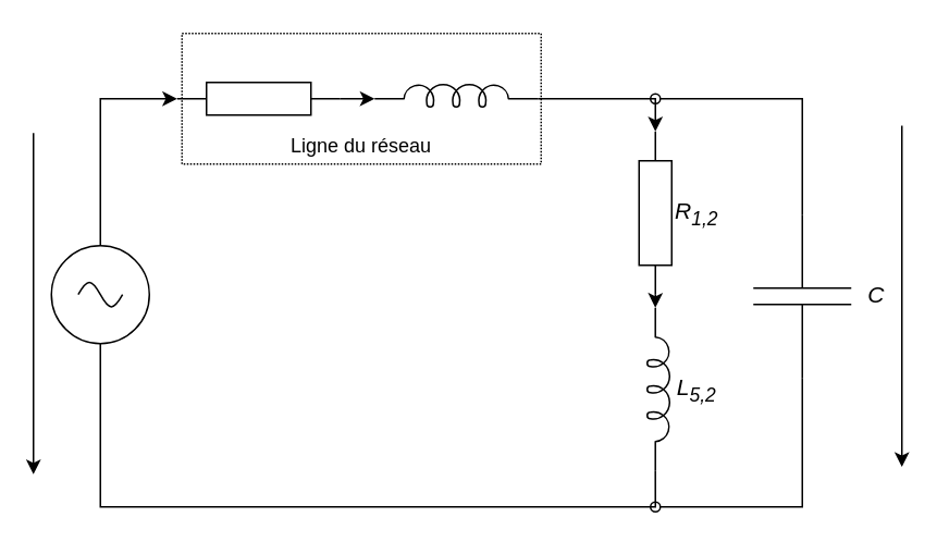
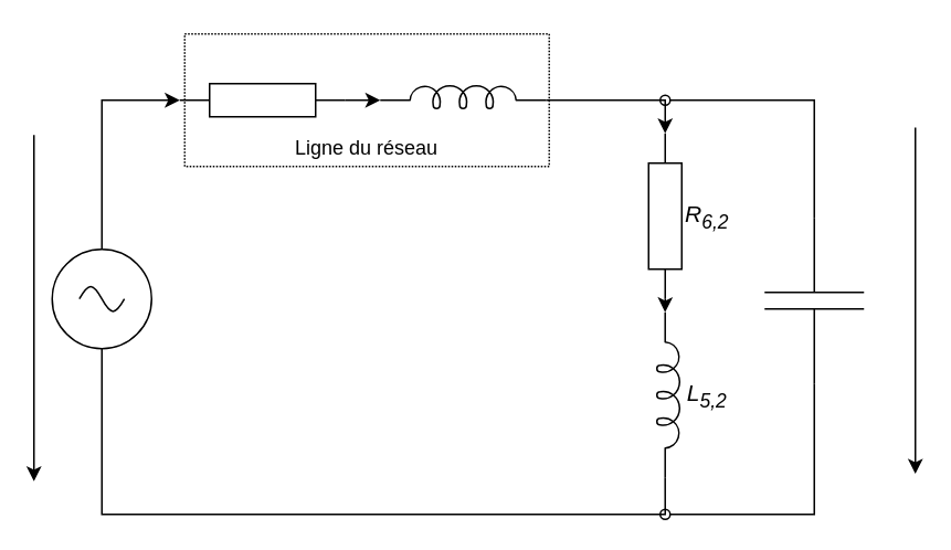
  <mxCell id="0" />
  <mxCell id="1" parent="0" />
  <mxCell id="2" value="" style="pointerEvents=1;verticalLabelPosition=bottom;shadow=0;dashed=0;align=center;html=1;verticalAlign=top;shape=mxgraph.electrical.resistors.resistor_1;" parent="1" vertex="1"><mxGeometry x="108" y="50" width="100" height="20" as="geometry" /></mxCell>
  <mxCell id="3" value="" style="pointerEvents=1;verticalLabelPosition=bottom;shadow=0;dashed=0;align=center;html=1;verticalAlign=top;shape=mxgraph.electrical.inductors.inductor_5;" vertex="1" parent="1"><mxGeometry x="229" y="51" width="100" height="14" as="geometry" /></mxCell>
  <mxCell id="4" value="" style="pointerEvents=1;verticalLabelPosition=bottom;shadow=0;dashed=0;align=center;html=1;verticalAlign=top;shape=mxgraph.electrical.resistors.resistor_1;rotation=90;" vertex="1" parent="1"><mxGeometry x="351" y="120" width="100" height="20" as="geometry" /></mxCell>
  <mxCell id="5" value="" style="pointerEvents=1;verticalLabelPosition=bottom;shadow=0;dashed=0;align=center;html=1;verticalAlign=top;shape=mxgraph.electrical.inductors.inductor_5;rotation=90;flipV=0;flipH=0;" vertex="1" parent="1"><mxGeometry x="353" y="231" width="100" height="14" as="geometry" /></mxCell>
  <mxCell id="6" style="edgeStyle=orthogonalEdgeStyle;rounded=0;orthogonalLoop=1;jettySize=auto;html=1;exitX=1;exitY=0.645;exitDx=0;exitDy=0;exitPerimeter=0;entryX=0;entryY=0.5;entryDx=0;entryDy=0;entryPerimeter=0;" edge="1" parent="1" source="3" target="4"><mxGeometry relative="1" as="geometry" /></mxCell>
  <mxCell id="7" style="edgeStyle=orthogonalEdgeStyle;rounded=0;orthogonalLoop=1;jettySize=auto;html=1;exitX=1;exitY=0.5;exitDx=0;exitDy=0;exitPerimeter=0;entryX=0;entryY=0.645;entryDx=0;entryDy=0;entryPerimeter=0;" edge="1" parent="1" source="2" target="3"><mxGeometry relative="1" as="geometry" /></mxCell>
  <mxCell id="8" style="edgeStyle=orthogonalEdgeStyle;rounded=0;orthogonalLoop=1;jettySize=auto;html=1;exitX=1;exitY=0.5;exitDx=0;exitDy=0;exitPerimeter=0;entryX=0;entryY=0.645;entryDx=0;entryDy=0;entryPerimeter=0;" edge="1" parent="1" source="4" target="5"><mxGeometry relative="1" as="geometry" /></mxCell>
  <mxCell id="9" style="edgeStyle=orthogonalEdgeStyle;rounded=0;orthogonalLoop=1;jettySize=auto;html=1;exitX=1;exitY=0.645;exitDx=0;exitDy=0;exitPerimeter=0;entryX=0;entryY=0.5;entryDx=0;entryDy=0;entryPerimeter=0;" edge="1" parent="1" source="5" target="2"><mxGeometry relative="1" as="geometry"><Array as="points"><mxPoint x="401" y="310" /><mxPoint x="61" y="310" /><mxPoint x="61" y="60" /></Array></mxGeometry></mxCell>
  <mxCell id="10" value="" style="group" vertex="1" connectable="0" parent="1"><mxGeometry x="31" y="150" width="60" height="60" as="geometry" /></mxCell>
  <mxCell id="11" value="" style="ellipse;whiteSpace=wrap;html=1;aspect=fixed;" vertex="1" parent="10"><mxGeometry width="60" height="60" as="geometry" /></mxCell>
  <mxCell id="12" value="" style="pointerEvents=1;verticalLabelPosition=bottom;shadow=0;dashed=0;align=center;html=1;verticalAlign=top;shape=mxgraph.electrical.waveforms.sine_wave;" vertex="1" parent="10"><mxGeometry x="16.4" y="20" width="27.2" height="20" as="geometry" /></mxCell>
  <mxCell id="13" style="edgeStyle=orthogonalEdgeStyle;rounded=0;orthogonalLoop=1;jettySize=auto;html=1;exitX=1;exitY=0.5;exitDx=0;exitDy=0;exitPerimeter=0;elbow=vertical;endArrow=oval;endFill=0;" edge="1" parent="1" source="15"><mxGeometry relative="1" as="geometry"><mxPoint x="401" y="60" as="targetPoint" /><Array as="points"><mxPoint x="491" y="60" /></Array></mxGeometry></mxCell>
  <mxCell id="14" style="edgeStyle=orthogonalEdgeStyle;rounded=0;orthogonalLoop=1;jettySize=auto;html=1;exitX=0;exitY=0.5;exitDx=0;exitDy=0;exitPerimeter=0;endArrow=oval;endFill=0;" edge="1" parent="1" source="15"><mxGeometry relative="1" as="geometry"><mxPoint x="401" y="310" as="targetPoint" /><Array as="points"><mxPoint x="491" y="310" /></Array></mxGeometry></mxCell>
  <mxCell id="15" value="" style="pointerEvents=1;verticalLabelPosition=bottom;shadow=0;dashed=0;align=center;html=1;verticalAlign=top;shape=mxgraph.electrical.capacitors.capacitor_1;direction=south;flipV=1;" vertex="1" parent="1"><mxGeometry x="461" y="131" width="60" height="100" as="geometry" /></mxCell>
  <mxCell id="16" value="" style="endArrow=classic;html=1;rounded=0;" edge="1" parent="1"><mxGeometry width="50" height="50" relative="1" as="geometry"><mxPoint x="20" y="81" as="sourcePoint" /><mxPoint x="20" y="290" as="targetPoint" /></mxGeometry></mxCell>
- <mxCell id="17" value="&lt;font style=&quot;font-size: 14px;&quot;&gt;&lt;i&gt;R&lt;sub&gt;1,2&lt;/sub&gt;&lt;/i&gt;&lt;/font&gt;" style="text;html=1;align=center;verticalAlign=middle;resizable=0;points=[];autosize=1;strokeColor=none;fillColor=none;" vertex="1" parent="1"><mxGeometry x="401" y="115" width="50" height="30" as="geometry" /></mxCell>
+ <mxCell id="17" value="&lt;font style=&quot;font-size: 14px;&quot;&gt;&lt;i&gt;R&lt;sub&gt;6,2&lt;/sub&gt;&lt;/i&gt;&lt;/font&gt;" style="text;html=1;align=center;verticalAlign=middle;resizable=0;points=[];autosize=1;strokeColor=none;fillColor=none;" vertex="1" parent="1"><mxGeometry x="401" y="115" width="50" height="30" as="geometry" /></mxCell>
  <mxCell id="18" value="&lt;font style=&quot;font-size: 14px;&quot;&gt;&lt;i&gt;L&lt;sub&gt;5,2&lt;/sub&gt;&lt;/i&gt;&lt;/font&gt;" style="text;html=1;align=center;verticalAlign=middle;resizable=0;points=[];autosize=1;strokeColor=none;fillColor=none;" vertex="1" parent="1"><mxGeometry x="401" y="223" width="50" height="30" as="geometry" /></mxCell>
- <mxCell id="19" value="&lt;font size=&quot;1&quot;&gt;&lt;i style=&quot;font-size: 14px;&quot;&gt;C&lt;/i&gt;&lt;/font&gt;" style="text;html=1;align=center;verticalAlign=middle;resizable=0;points=[];autosize=1;strokeColor=none;fillColor=none;" vertex="1" parent="1"><mxGeometry x="521" y="165" width="30" height="30" as="geometry" /></mxCell>
  <mxCell id="20" value="" style="endArrow=classic;html=1;rounded=0;" edge="1" parent="1"><mxGeometry width="50" height="50" relative="1" as="geometry"><mxPoint x="552" y="76.5" as="sourcePoint" /><mxPoint x="552" y="285.5" as="targetPoint" /></mxGeometry></mxCell>
  <mxCell id="21" value="&lt;div&gt;&lt;br&gt;&lt;/div&gt;&lt;div&gt;&lt;br&gt;&lt;/div&gt;&lt;div&gt;&lt;br&gt;&lt;/div&gt;&lt;div&gt;&lt;br&gt;&lt;/div&gt;&lt;div&gt;Ligne du réseau&lt;/div&gt;" style="rounded=0;whiteSpace=wrap;html=1;dashed=1;fillColor=none;dashPattern=1 1;" vertex="1" parent="1"><mxGeometry x="111" y="20" width="220" height="80" as="geometry" /></mxCell>
